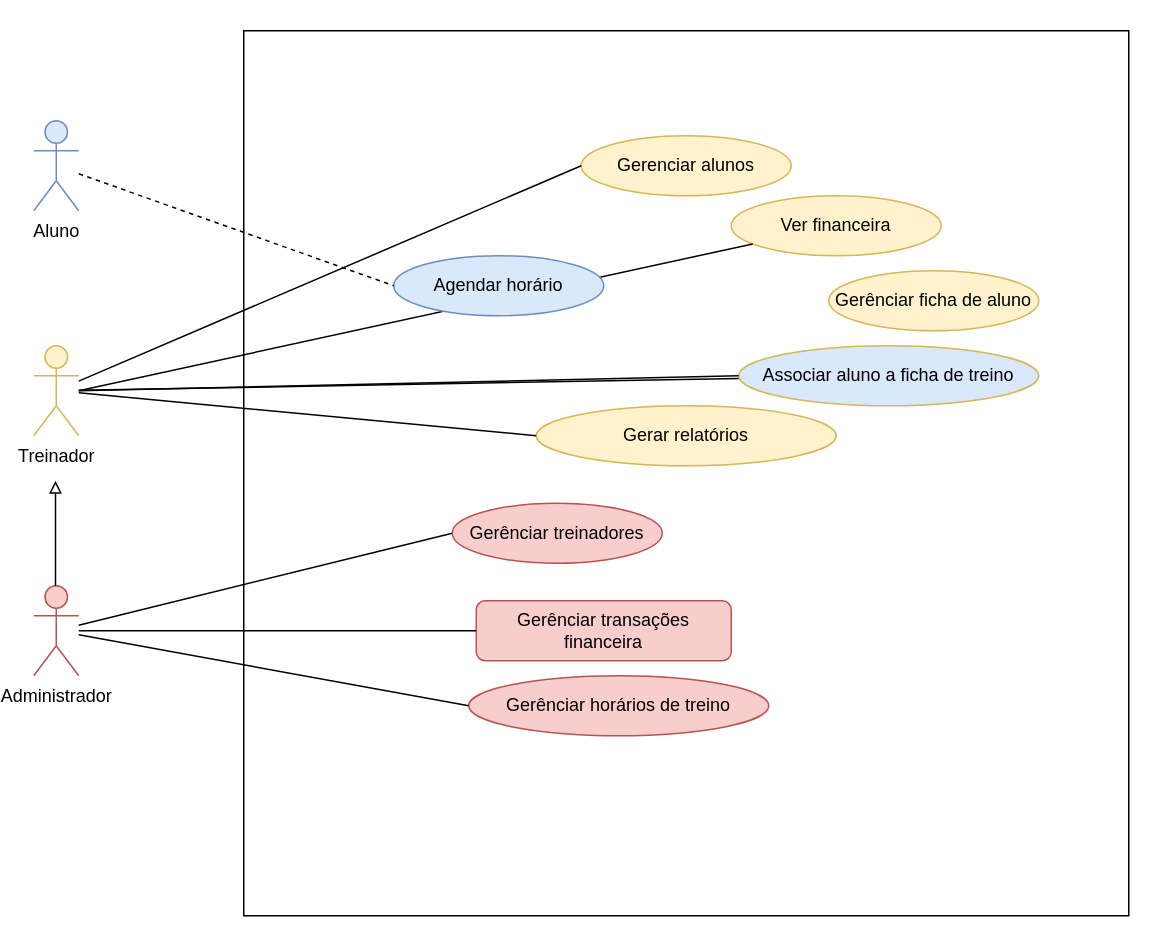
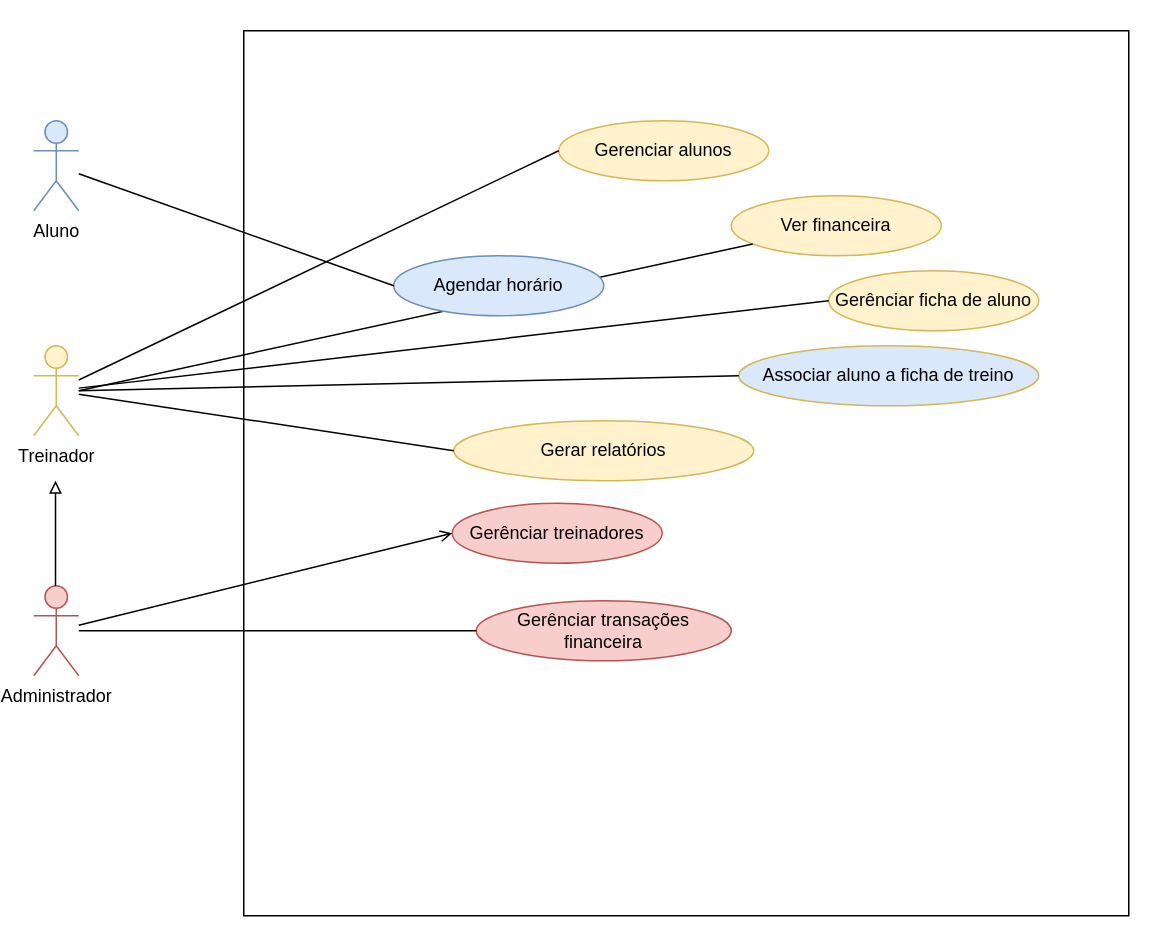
  <mxCell id="0" />
  <mxCell id="1" parent="0" />
  <mxCell id="2" value="Aluno" style="shape=umlActor;verticalLabelPosition=bottom;verticalAlign=top;html=1;outlineConnect=0;fillColor=#dae8fc;strokeColor=#6c8ebf;" parent="1" vertex="1"><mxGeometry x="20" y="80" width="30" height="60" as="geometry" /></mxCell>
  <mxCell id="3" value="Treinador" style="shape=umlActor;verticalLabelPosition=bottom;verticalAlign=top;html=1;outlineConnect=0;fillColor=#fff2cc;strokeColor=#d6b656;" parent="1" vertex="1"><mxGeometry x="20" y="230" width="30" height="60" as="geometry" /></mxCell>
  <mxCell id="4" value="" style="whiteSpace=wrap;html=1;aspect=fixed;fillColor=none;" parent="1" vertex="1"><mxGeometry x="160" y="20" width="590" height="590" as="geometry" /></mxCell>
  <mxCell id="5" value="Administrador" style="shape=umlActor;verticalLabelPosition=bottom;verticalAlign=top;html=1;outlineConnect=0;fillColor=#f8cecc;strokeColor=#b85450;" parent="1" vertex="1"><mxGeometry x="20" y="390" width="30" height="60" as="geometry" /></mxCell>
- <mxCell id="6" value="Gerenciar alunos" style="ellipse;whiteSpace=wrap;html=1;fillColor=#fff2cc;strokeColor=#d6b656;" parent="1" vertex="1"><mxGeometry x="385" y="90" width="140" height="40" as="geometry" /></mxCell>
+ <mxCell id="6" value="Gerenciar alunos" style="ellipse;whiteSpace=wrap;html=1;fillColor=#fff2cc;strokeColor=#d6b656;" parent="1" vertex="1"><mxGeometry x="370" y="80" width="140" height="40" as="geometry" /></mxCell>
  <mxCell id="7" value="Ver financeira" style="ellipse;whiteSpace=wrap;html=1;fillColor=#fff2cc;strokeColor=#d6b656;" parent="1" vertex="1"><mxGeometry x="485" y="130" width="140" height="40" as="geometry" /></mxCell>
  <mxCell id="8" value="" style="endArrow=block;html=1;exitX=0.5;exitY=0;exitDx=0;exitDy=0;exitPerimeter=0;endFill=0;" parent="1" edge="1"><mxGeometry width="50" height="50" relative="1" as="geometry"><mxPoint x="34.5" y="390" as="sourcePoint" /><mxPoint x="34.5" y="320" as="targetPoint" /></mxGeometry></mxCell>
  <mxCell id="9" value="" style="endArrow=none;html=1;entryX=0;entryY=0.5;entryDx=0;entryDy=0;" parent="1" source="3" target="6" edge="1"><mxGeometry width="50" height="50" relative="1" as="geometry"><mxPoint x="360" y="360" as="sourcePoint" /><mxPoint x="410" y="310" as="targetPoint" /></mxGeometry></mxCell>
  <mxCell id="10" value="" style="endArrow=none;html=1;" parent="1" target="7" edge="1"><mxGeometry width="50" height="50" relative="1" as="geometry"><mxPoint x="50" y="260" as="sourcePoint" /><mxPoint x="370" y="230" as="targetPoint" /></mxGeometry></mxCell>
  <mxCell id="11" value="Gerênciar treinadores" style="ellipse;whiteSpace=wrap;html=1;fillColor=#f8cecc;strokeColor=#b85450;" parent="1" vertex="1"><mxGeometry x="299" y="335" width="140" height="40" as="geometry" /></mxCell>
- <mxCell id="12" value="Gerênciar transações financeira" style="whiteSpace=wrap;html=1;fillColor=#f8cecc;strokeColor=#b85450;rounded=1;" parent="1" vertex="1"><mxGeometry x="315" y="400" width="170" height="40" as="geometry" /></mxCell>
- <mxCell id="13" value="" style="endArrow=none;html=1;entryX=0;entryY=0.5;entryDx=0;entryDy=0;" parent="1" source="5" edge="1" target="11"><mxGeometry width="50" height="50" relative="1" as="geometry"><mxPoint x="360" y="360" as="sourcePoint" /><mxPoint x="230" y="360" as="targetPoint" /></mxGeometry></mxCell>
+ <mxCell id="12" value="Gerênciar transações financeira" style="ellipse;whiteSpace=wrap;html=1;fillColor=#f8cecc;strokeColor=#b85450;" parent="1" vertex="1"><mxGeometry x="315" y="400" width="170" height="40" as="geometry" /></mxCell>
+ <mxCell id="13" value="" style="endArrow=open;html=1;entryX=0;entryY=0.5;entryDx=0;entryDy=0;" parent="1" source="5" edge="1" target="11"><mxGeometry width="50" height="50" relative="1" as="geometry"><mxPoint x="360" y="360" as="sourcePoint" /><mxPoint x="230" y="360" as="targetPoint" /></mxGeometry></mxCell>
  <mxCell id="14" value="" style="endArrow=none;html=1;entryX=0;entryY=0.5;entryDx=0;entryDy=0;" parent="1" target="12" edge="1"><mxGeometry width="50" height="50" relative="1" as="geometry"><mxPoint x="50" y="420" as="sourcePoint" /><mxPoint x="360" y="400" as="targetPoint" /></mxGeometry></mxCell>
  <mxCell id="15" value="Agendar horário" style="ellipse;whiteSpace=wrap;html=1;fillColor=#dae8fc;strokeColor=#6c8ebf;" parent="1" vertex="1"><mxGeometry x="260" y="170" width="140" height="40" as="geometry" /></mxCell>
- <mxCell id="16" value="" style="endArrow=none;html=1;entryX=0;entryY=0.5;entryDx=0;entryDy=0;dashed=1;" parent="1" source="2" target="15" edge="1"><mxGeometry width="50" height="50" relative="1" as="geometry"><mxPoint x="80" y="155.385" as="sourcePoint" /><mxPoint x="260" y="100" as="targetPoint" /></mxGeometry></mxCell>
+ <mxCell id="16" value="" style="endArrow=none;html=1;entryX=0;entryY=0.5;entryDx=0;entryDy=0;" parent="1" source="2" target="15" edge="1"><mxGeometry width="50" height="50" relative="1" as="geometry"><mxPoint x="80" y="155.385" as="sourcePoint" /><mxPoint x="260" y="100" as="targetPoint" /></mxGeometry></mxCell>
  <mxCell id="17" value="Gerênciar ficha de aluno" style="ellipse;whiteSpace=wrap;html=1;fillColor=#fff2cc;strokeColor=#d6b656;" vertex="1" parent="1"><mxGeometry x="550" y="180" width="140" height="40" as="geometry" /></mxCell>
- <mxCell id="18" value="" style="endArrow=none;html=1;" edge="1" parent="1" source="3" target="19"><mxGeometry width="50" height="50" relative="1" as="geometry"><mxPoint x="60" y="425.385" as="sourcePoint" /><mxPoint x="240" y="370" as="targetPoint" /></mxGeometry></mxCell>
+ <mxCell id="18" value="" style="endArrow=none;html=1;entryX=0;entryY=0.5;entryDx=0;entryDy=0;" edge="1" parent="1" source="3" target="17"><mxGeometry width="50" height="50" relative="1" as="geometry"><mxPoint x="60" y="425.385" as="sourcePoint" /><mxPoint x="240" y="370" as="targetPoint" /></mxGeometry></mxCell>
  <mxCell id="19" value="Associar aluno a ficha de treino" style="ellipse;whiteSpace=wrap;html=1;fillColor=#dae8fc;strokeColor=#d6b656;" vertex="1" parent="1"><mxGeometry x="490" y="230" width="200" height="40" as="geometry" /></mxCell>
  <mxCell id="20" value="" style="endArrow=none;html=1;entryX=0;entryY=0.5;entryDx=0;entryDy=0;" edge="1" parent="1" target="19"><mxGeometry width="50" height="50" relative="1" as="geometry"><mxPoint x="50" y="260" as="sourcePoint" /><mxPoint x="395" y="290" as="targetPoint" /></mxGeometry></mxCell>
- <mxCell id="21" value="Gerar relatórios" style="ellipse;whiteSpace=wrap;html=1;fillColor=#fff2cc;strokeColor=#d6b656;" vertex="1" parent="1"><mxGeometry x="355" y="270" width="200" height="40" as="geometry" /></mxCell>
+ <mxCell id="21" value="Gerar relatórios" style="ellipse;whiteSpace=wrap;html=1;fillColor=#fff2cc;strokeColor=#d6b656;" vertex="1" parent="1"><mxGeometry x="300" y="280" width="200" height="40" as="geometry" /></mxCell>
  <mxCell id="22" value="" style="endArrow=none;html=1;entryX=0;entryY=0.5;entryDx=0;entryDy=0;" edge="1" parent="1" source="3" target="21"><mxGeometry width="50" height="50" relative="1" as="geometry"><mxPoint x="60" y="270" as="sourcePoint" /><mxPoint x="310" y="300" as="targetPoint" /></mxGeometry></mxCell>
- <mxCell id="23" value="Gerênciar horários de treino" style="ellipse;whiteSpace=wrap;html=1;fillColor=#f8cecc;strokeColor=#b85450;" vertex="1" parent="1"><mxGeometry x="310" y="450" width="200" height="40" as="geometry" /></mxCell>
- <mxCell id="24" value="" style="endArrow=none;html=1;entryX=0;entryY=0.5;entryDx=0;entryDy=0;" edge="1" parent="1" source="5" target="23"><mxGeometry width="50" height="50" relative="1" as="geometry"><mxPoint x="50" y="260" as="sourcePoint" /><mxPoint x="365" y="300" as="targetPoint" /></mxGeometry></mxCell>
